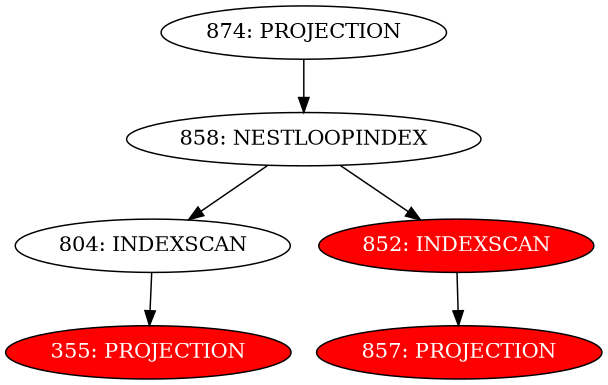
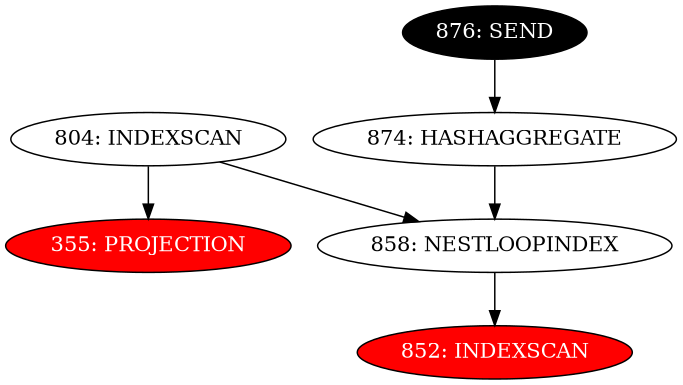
  digraph {
    node [fontcolor=white style=filled]
    n1 [label="804: INDEXSCAN" fontcolor="" style=""]
    n2 [fillcolor=red label="355: PROJECTION"]
    n3 [label="858: NESTLOOPINDEX" fontcolor="" style=""]
    n4 [fillcolor=red label="852: INDEXSCAN"]
-   n5 [fillcolor=red label="857: PROJECTION"]
-   n6 [label="874: PROJECTION" fontcolor="" style=""]
+   n6 [label="874: HASHAGGREGATE" fontcolor="" style=""]
+   n7 [fillcolor=black label="876: SEND"]
    n1 -> n2
-   n3 -> n1
+   n1 -> n3
    n3 -> n4
-   n4 -> n5
    n6 -> n3
+   n7 -> n6
  }
